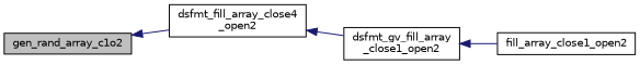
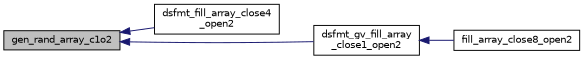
  digraph {
    fontname="DejaVu Sans"
    rankdir=LR
    node [color=black fillcolor=white fontname="DejaVu Sans" fontsize=10 shape=record style=filled]
    edge [color=midnightblue dir=back fontname="DejaVu Sans" fontsize=10 labelfontname=Helvetica labelfontsize=10 style=solid]
    n1 [fillcolor=grey75 fontcolor=black height=0.2 label=gen_rand_array_c1o2 width=0.4]
    n2 [height=0.2 label="dsfmt_fill_array_close4\l_open2" width=0.4]
    n3 [height=0.2 label="dsfmt_gv_fill_array\l_close1_open2" width=0.4]
-   n4 [height=0.2 label=fill_array_close1_open2 width=0.4]
+   n4 [height=0.2 label=fill_array_close8_open2 width=0.4]
    n1 -> n2
-   n2 -> n3
+   n1 -> n3
    n3 -> n4
  }
